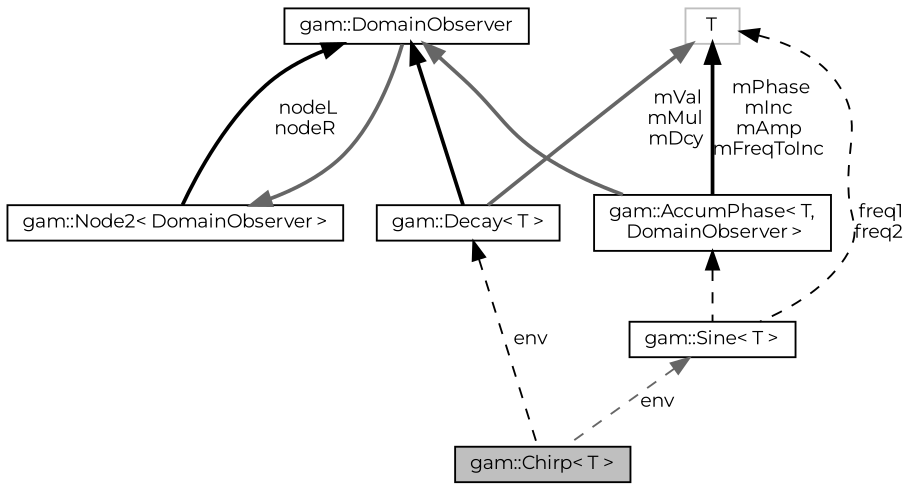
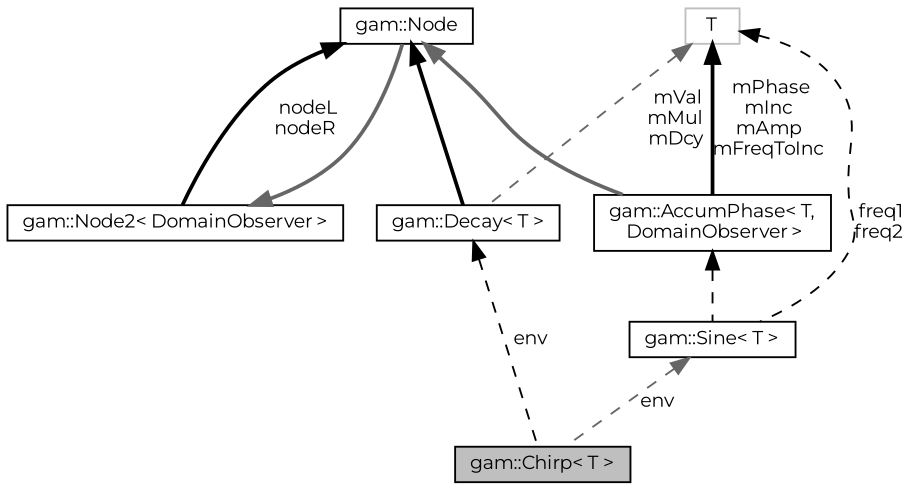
  digraph {
    fontname=Montserrat
    node [color=black fontname=Montserrat fontsize=10 shape=record]
    edge [color=black dir=back fontname=Montserrat fontsize=10 labelfontname="FreeSans.ttf" labelfontsize=10 style=bold]
    n1 [fillcolor=grey75 fontcolor=black height=0.2 label="gam::Chirp\< T \>" style=filled width=0.4]
    n2 [height=0.2 label="gam::Decay\< T \>" width=0.4]
-   n3 [height=0.2 label="gam::DomainObserver" width=0.4]
+   n3 [height=0.2 label="gam::Node" width=0.4]
    n4 [height=0.2 label="gam::Node2\< DomainObserver \>" width=0.4]
    n5 [height=0.2 label="gam::AccumPhase\< T,\l DomainObserver \>" width=0.4]
    n6 [height=0.2 label="gam::Sine\< T \>" width=0.4]
    n7 [color=grey75 height=0.2 label=T width=0.4]
    n2 -> n1 [label=" env" style=dashed]
    n3 -> n2
    n3 -> n4 [label=" nodeL\nnodeR"]
    n3 -> n5 [color=gray40]
    n4 -> n3 [color=gray40]
    n5 -> n6 [style=dashed]
    n6 -> n1 [color=gray40 label=" env" style=dashed]
-   n7 -> n2 [color=gray40 label=" mVal\nmMul\nmDcy"]
+   n7 -> n2 [color=gray40 label=" mVal\nmMul\nmDcy" style=dashed]
    n7 -> n5 [label=" mPhase\nmInc\nmAmp\nmFreqToInc"]
    n7 -> n6 [label=" freq1\nfreq2" style=dashed]
  }
